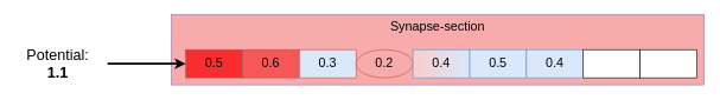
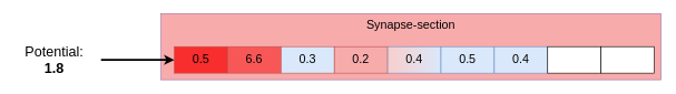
  <mxCell id="0" />
  <mxCell id="1" parent="0" />
  <mxCell id="2" value="Synapse-section" style="rounded=0;whiteSpace=wrap;html=1;fontSize=18;fillColor=#f8abab;strokeColor=#9673a6;verticalAlign=top;" parent="1" vertex="1"><mxGeometry x="240" y="20" width="750" height="100" as="geometry" /></mxCell>
  <mxCell id="3" value="0.5" style="rounded=0;whiteSpace=wrap;html=1;strokeColor=#b85450;fontSize=18;fillColor=#F82D2D;" parent="1" vertex="1"><mxGeometry x="260" y="70" width="80" height="40" as="geometry" /></mxCell>
- <mxCell id="4" value="0.6" style="rounded=0;whiteSpace=wrap;html=1;strokeColor=#b85450;fontSize=18;fillColor=#F85757;" parent="1" vertex="1"><mxGeometry x="340" y="70" width="80" height="40" as="geometry" /></mxCell>
+ <mxCell id="4" value="6.6" style="rounded=0;whiteSpace=wrap;html=1;strokeColor=#b85450;fontSize=18;fillColor=#F85757;" parent="1" vertex="1"><mxGeometry x="340" y="70" width="80" height="40" as="geometry" /></mxCell>
  <mxCell id="5" value="0.3" style="rounded=0;whiteSpace=wrap;html=1;strokeColor=#b85450;fontSize=18;fillColor=#dae8fc;" parent="1" vertex="1"><mxGeometry x="420" y="70" width="80" height="40" as="geometry" /></mxCell>
- <mxCell id="6" value="0.2" style="ellipse;whiteSpace=wrap;html=1;strokeColor=#b85450;fontSize=18;fillColor=#F8ABAB;" parent="1" vertex="1"><mxGeometry x="500" y="70" width="80" height="40" as="geometry" /></mxCell>
+ <mxCell id="6" value="0.2" style="rounded=0;whiteSpace=wrap;html=1;strokeColor=#b85450;fontSize=18;fillColor=#F8ABAB;" parent="1" vertex="1"><mxGeometry x="500" y="70" width="80" height="40" as="geometry" /></mxCell>
  <mxCell id="7" value="0.4" style="rounded=0;whiteSpace=wrap;html=1;fillColor=#dae8fc;strokeColor=#6c8ebf;fontSize=18;gradientDirection=west;gradientColor=#F8CECC;" parent="1" vertex="1"><mxGeometry x="580" y="70" width="80" height="40" as="geometry" /></mxCell>
  <mxCell id="8" value="0.5" style="rounded=0;whiteSpace=wrap;html=1;fillColor=#dae8fc;strokeColor=#6c8ebf;fontSize=18;" parent="1" vertex="1"><mxGeometry x="660" y="70" width="80" height="40" as="geometry" /></mxCell>
  <mxCell id="9" value="0.4" style="rounded=0;whiteSpace=wrap;html=1;fillColor=#dae8fc;strokeColor=#6c8ebf;fontSize=18;" parent="1" vertex="1"><mxGeometry x="740" y="70" width="80" height="40" as="geometry" /></mxCell>
  <mxCell id="10" value="" style="rounded=0;whiteSpace=wrap;html=1;fontSize=18;" parent="1" vertex="1"><mxGeometry x="820" y="70" width="80" height="40" as="geometry" /></mxCell>
  <mxCell id="11" value="" style="rounded=0;whiteSpace=wrap;html=1;fontSize=18;" parent="1" vertex="1"><mxGeometry x="900" y="70" width="80" height="40" as="geometry" /></mxCell>
  <mxCell id="12" value="" style="endArrow=classic;html=1;entryX=0;entryY=0.5;entryDx=0;entryDy=0;strokeWidth=3;fontSize=18;" parent="1" target="3" edge="1"><mxGeometry width="50" height="50" relative="1" as="geometry"><mxPoint x="150" y="90" as="sourcePoint" /><mxPoint x="530" y="-30" as="targetPoint" /></mxGeometry></mxCell>
- <mxCell id="13" value="Potential: &lt;b style=&quot;font-size: 21px;&quot;&gt;1.1&lt;/b&gt;" style="text;html=1;strokeColor=none;fillColor=none;align=center;verticalAlign=middle;whiteSpace=wrap;rounded=0;fontSize=21;" parent="1" vertex="1"><mxGeometry x="20" y="80" width="120" height="20" as="geometry" /></mxCell>
+ <mxCell id="13" value="Potential: &lt;b style=&quot;font-size: 21px;&quot;&gt;1.8&lt;/b&gt;" style="text;html=1;strokeColor=none;fillColor=none;align=center;verticalAlign=middle;whiteSpace=wrap;rounded=0;fontSize=21;" parent="1" vertex="1"><mxGeometry x="20" y="80" width="120" height="20" as="geometry" /></mxCell>
